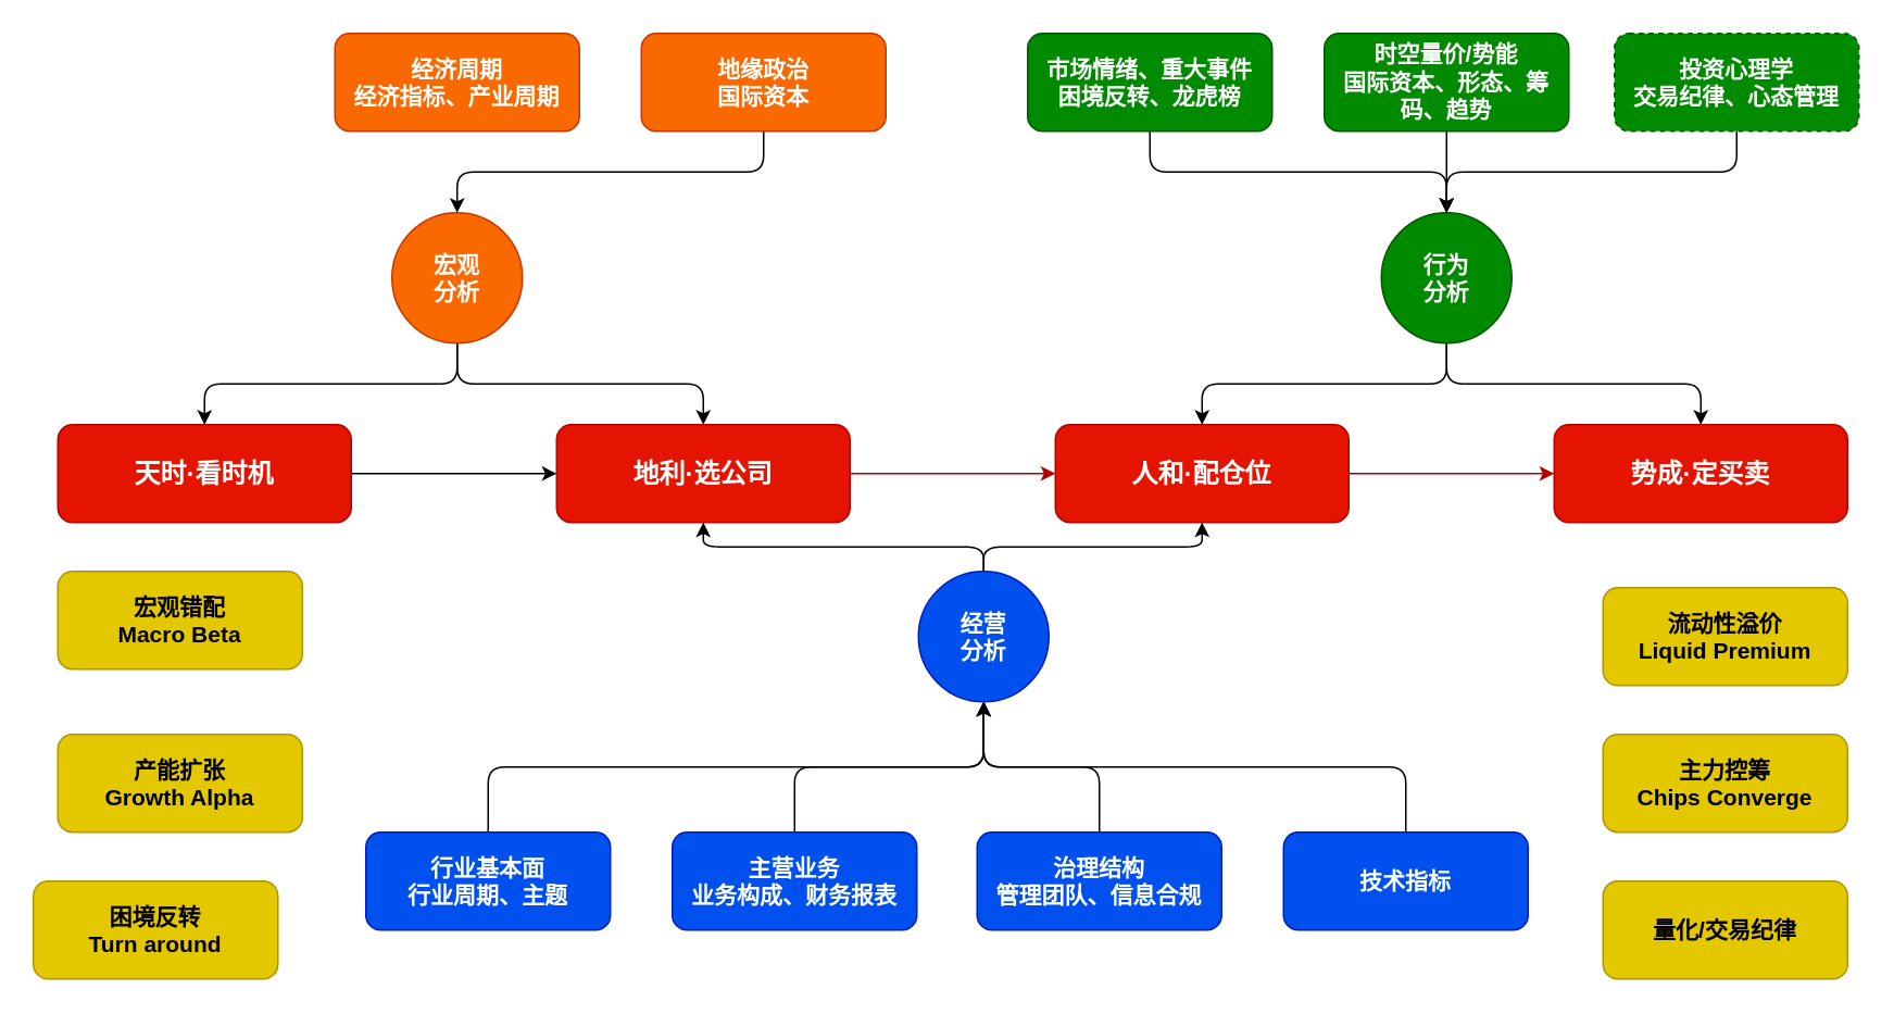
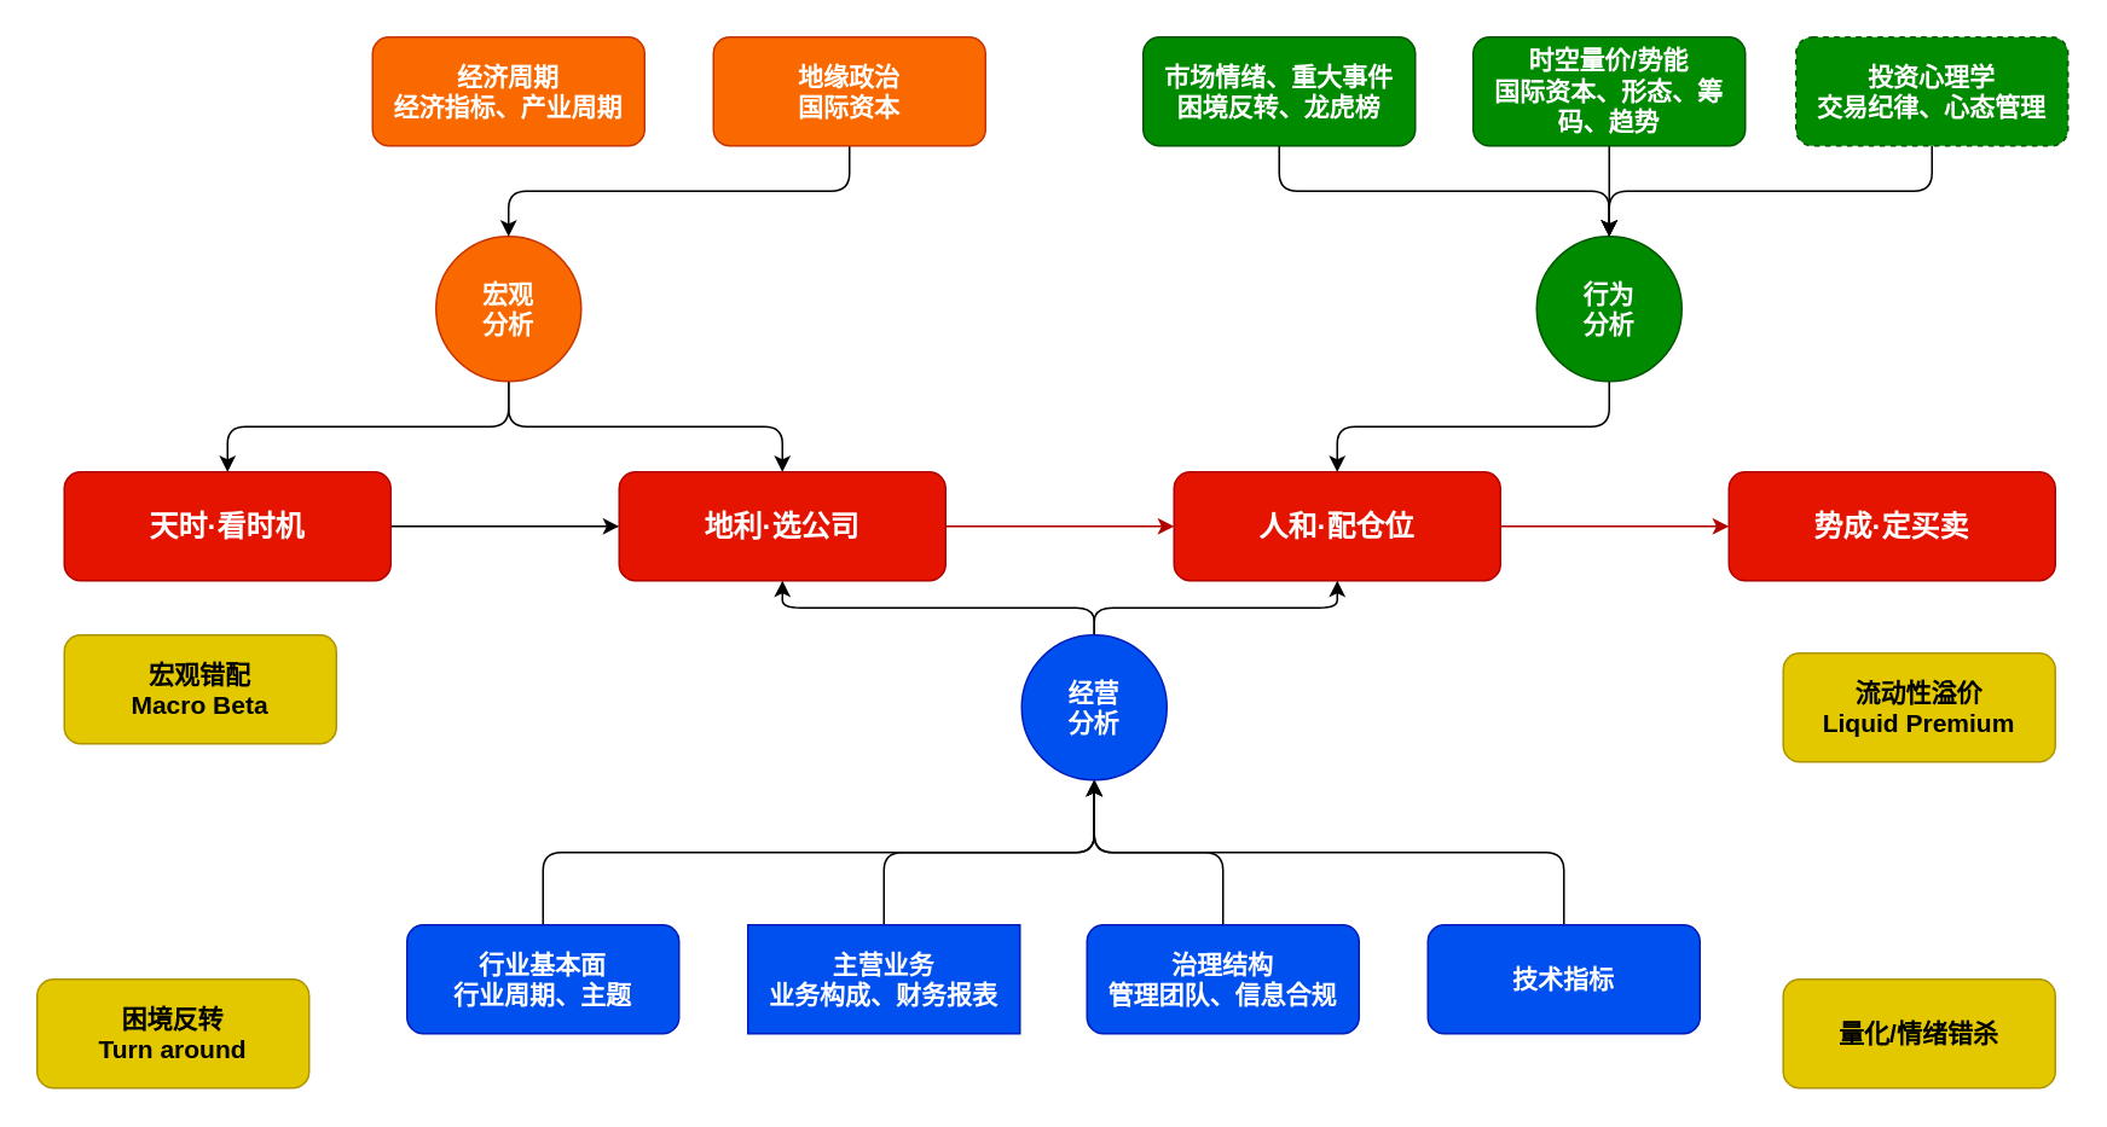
  <mxCell id="0" />
  <mxCell id="1" parent="0" />
  <mxCell id="2" style="edgeStyle=none;html=1;exitX=1;exitY=0.5;exitDx=0;exitDy=0;fontStyle=1" parent="1" source="3" target="5" edge="1"><mxGeometry relative="1" as="geometry" /></mxCell>
  <mxCell id="3" value="天时·看时机" style="rounded=1;whiteSpace=wrap;html=1;fillColor=#e51400;strokeColor=#B20000;fontColor=#ffffff;fontSize=16;fontStyle=1" parent="1" vertex="1"><mxGeometry x="35" y="260" width="180" height="60" as="geometry" /></mxCell>
  <mxCell id="4" style="edgeStyle=none;html=1;exitX=1;exitY=0.5;exitDx=0;exitDy=0;rounded=1;strokeColor=#B20000;align=center;verticalAlign=middle;fontFamily=Helvetica;fontSize=16;fontColor=#ffffff;fontStyle=1;fillColor=#e51400;" parent="1" source="5" target="7" edge="1"><mxGeometry relative="1" as="geometry" /></mxCell>
  <mxCell id="5" value="地利·选公司" style="rounded=1;whiteSpace=wrap;html=1;fillColor=#e51400;strokeColor=#B20000;fontColor=#ffffff;fontSize=16;fontStyle=1;align=center;verticalAlign=middle;fontFamily=Helvetica;" parent="1" vertex="1"><mxGeometry x="341" y="260" width="180" height="60" as="geometry" /></mxCell>
  <mxCell id="6" style="edgeStyle=none;html=1;exitX=1;exitY=0.5;exitDx=0;exitDy=0;rounded=1;strokeColor=#B20000;align=center;verticalAlign=middle;fontFamily=Helvetica;fontSize=16;fontColor=#ffffff;fontStyle=1;fillColor=#e51400;" parent="1" source="7" target="8" edge="1"><mxGeometry relative="1" as="geometry" /></mxCell>
  <mxCell id="7" value="人和·配仓位" style="rounded=1;whiteSpace=wrap;html=1;fillColor=#e51400;strokeColor=#B20000;fontColor=#ffffff;fontSize=16;fontStyle=1;align=center;verticalAlign=middle;fontFamily=Helvetica;" parent="1" vertex="1"><mxGeometry x="647" y="260" width="180" height="60" as="geometry" /></mxCell>
  <mxCell id="8" value="势成·定买卖" style="rounded=1;whiteSpace=wrap;html=1;fillColor=#e51400;strokeColor=#B20000;fontColor=#ffffff;fontSize=16;fontStyle=1;align=center;verticalAlign=middle;fontFamily=Helvetica;" parent="1" vertex="1"><mxGeometry x="953" y="260" width="180" height="60" as="geometry" /></mxCell>
  <mxCell id="9" style="edgeStyle=orthogonalEdgeStyle;html=1;exitX=0.5;exitY=0;exitDx=0;exitDy=0;entryX=0.5;entryY=1;entryDx=0;entryDy=0;fontStyle=1" parent="1" source="10" target="23" edge="1"><mxGeometry relative="1" as="geometry" /></mxCell>
  <mxCell id="10" value="&lt;span style=&quot;color: rgb(255, 255, 255);&quot;&gt;治理结构&lt;/span&gt;&lt;br&gt;&lt;span style=&quot;color: rgb(255, 255, 255);&quot;&gt;管理团队、信息合规&lt;/span&gt;" style="rounded=1;whiteSpace=wrap;html=1;fontSize=14;fillColor=#0050ef;fontColor=#ffffff;strokeColor=#001DBC;fontStyle=1" parent="1" vertex="1"><mxGeometry x="599" y="510" width="150" height="60" as="geometry" /></mxCell>
  <mxCell id="11" style="edgeStyle=orthogonalEdgeStyle;html=1;exitX=0.5;exitY=0;exitDx=0;exitDy=0;fontStyle=1" parent="1" source="12" target="23" edge="1"><mxGeometry relative="1" as="geometry" /></mxCell>
- <mxCell id="12" value="&lt;span style=&quot;color: rgb(255, 255, 255);&quot;&gt;主营业务&lt;/span&gt;&lt;br&gt;&lt;span style=&quot;color: rgb(255, 255, 255);&quot;&gt;业务构成、财务报表&lt;/span&gt;" style="rounded=1;whiteSpace=wrap;html=1;fontSize=14;fillColor=#0050ef;fontColor=#ffffff;strokeColor=#001DBC;fontStyle=1" parent="1" vertex="1"><mxGeometry x="412" y="510" width="150" height="60" as="geometry" /></mxCell>
+ <mxCell id="12" value="&lt;span style=&quot;color: rgb(255, 255, 255);&quot;&gt;主营业务&lt;/span&gt;&lt;br&gt;&lt;span style=&quot;color: rgb(255, 255, 255);&quot;&gt;业务构成、财务报表&lt;/span&gt;" style="whiteSpace=wrap;html=1;fontSize=14;fillColor=#0050ef;fontColor=#ffffff;strokeColor=#001DBC;fontStyle=1;rounded=0;" parent="1" vertex="1"><mxGeometry x="412" y="510" width="150" height="60" as="geometry" /></mxCell>
  <mxCell id="13" value="经济周期&lt;br&gt;经济指标、产业周期" style="rounded=1;whiteSpace=wrap;html=1;fontSize=14;fillColor=#fa6800;fontColor=#FFFFFF;strokeColor=#C73500;fontStyle=1" parent="1" vertex="1"><mxGeometry x="205" y="20" width="150" height="60" as="geometry" /></mxCell>
  <mxCell id="14" style="edgeStyle=orthogonalEdgeStyle;html=1;exitX=0.5;exitY=0;exitDx=0;exitDy=0;entryX=0.5;entryY=1;entryDx=0;entryDy=0;fontStyle=1" parent="1" source="15" target="23" edge="1"><mxGeometry relative="1" as="geometry" /></mxCell>
  <mxCell id="15" value="行业基本面&lt;br&gt;行业周期、主题" style="rounded=1;whiteSpace=wrap;html=1;fontSize=14;fillColor=#0050ef;fontColor=#ffffff;strokeColor=#001DBC;fontStyle=1" parent="1" vertex="1"><mxGeometry x="224" y="510" width="150" height="60" as="geometry" /></mxCell>
  <mxCell id="16" style="edgeStyle=orthogonalEdgeStyle;html=1;exitX=0.5;exitY=1;exitDx=0;exitDy=0;entryX=0.5;entryY=0;entryDx=0;entryDy=0;fontStyle=1" parent="1" source="17" target="26" edge="1"><mxGeometry relative="1" as="geometry" /></mxCell>
  <mxCell id="17" value="时空量价/势能&lt;br&gt;国际资本、形态、筹码、趋势" style="rounded=1;whiteSpace=wrap;html=1;fillColor=#008a00;fontColor=#ffffff;strokeColor=#005700;fontSize=14;fontStyle=1" parent="1" vertex="1"><mxGeometry x="812" y="20" width="150" height="60" as="geometry" /></mxCell>
  <mxCell id="18" style="edgeStyle=orthogonalEdgeStyle;html=1;exitX=0.5;exitY=1;exitDx=0;exitDy=0;entryX=0.5;entryY=0;entryDx=0;entryDy=0;fontStyle=1" parent="1" source="20" target="3" edge="1"><mxGeometry relative="1" as="geometry" /></mxCell>
  <mxCell id="19" style="edgeStyle=orthogonalEdgeStyle;html=1;exitX=0.5;exitY=1;exitDx=0;exitDy=0;entryX=0.5;entryY=0;entryDx=0;entryDy=0;fontStyle=1" parent="1" source="20" target="5" edge="1"><mxGeometry relative="1" as="geometry" /></mxCell>
  <mxCell id="20" value="宏观&lt;br&gt;分析" style="ellipse;whiteSpace=wrap;html=1;aspect=fixed;rounded=1;strokeColor=#C73500;align=center;verticalAlign=middle;fontFamily=Helvetica;fontSize=14;fontColor=#FFFFFF;fillColor=#fa6800;fontStyle=1" parent="1" vertex="1"><mxGeometry x="240" y="130" width="80" height="80" as="geometry" /></mxCell>
  <mxCell id="21" style="edgeStyle=orthogonalEdgeStyle;html=1;exitX=0.5;exitY=0;exitDx=0;exitDy=0;entryX=0.5;entryY=1;entryDx=0;entryDy=0;fontStyle=1" parent="1" source="23" target="5" edge="1"><mxGeometry relative="1" as="geometry" /></mxCell>
  <mxCell id="22" style="edgeStyle=orthogonalEdgeStyle;html=1;exitX=0.5;exitY=0;exitDx=0;exitDy=0;entryX=0.5;entryY=1;entryDx=0;entryDy=0;fontStyle=1" parent="1" source="23" target="7" edge="1"><mxGeometry relative="1" as="geometry" /></mxCell>
  <mxCell id="23" value="经营&lt;br&gt;分析" style="ellipse;whiteSpace=wrap;html=1;aspect=fixed;rounded=1;strokeColor=#001DBC;align=center;verticalAlign=middle;fontFamily=Helvetica;fontSize=14;fontColor=#ffffff;fillColor=#0050ef;fontStyle=1" parent="1" vertex="1"><mxGeometry x="563" y="350" width="80" height="80" as="geometry" /></mxCell>
  <mxCell id="24" style="edgeStyle=orthogonalEdgeStyle;html=1;exitX=0.5;exitY=1;exitDx=0;exitDy=0;entryX=0.5;entryY=0;entryDx=0;entryDy=0;fontStyle=1" parent="1" source="26" target="7" edge="1"><mxGeometry relative="1" as="geometry" /></mxCell>
- <mxCell id="25" style="edgeStyle=orthogonalEdgeStyle;html=1;exitX=0.5;exitY=1;exitDx=0;exitDy=0;entryX=0.5;entryY=0;entryDx=0;entryDy=0;fontStyle=1" parent="1" source="26" target="8" edge="1"><mxGeometry relative="1" as="geometry" /></mxCell>
  <mxCell id="26" value="行为&lt;br&gt;分析" style="ellipse;whiteSpace=wrap;html=1;aspect=fixed;rounded=1;strokeColor=#005700;align=center;verticalAlign=middle;fontFamily=Helvetica;fontSize=14;fontColor=#ffffff;fillColor=#008a00;fontStyle=1" parent="1" vertex="1"><mxGeometry x="847" y="130" width="80" height="80" as="geometry" /></mxCell>
  <mxCell id="27" style="edgeStyle=orthogonalEdgeStyle;html=1;exitX=0.5;exitY=1;exitDx=0;exitDy=0;entryX=0.5;entryY=0;entryDx=0;entryDy=0;fontStyle=1" parent="1" source="28" target="20" edge="1"><mxGeometry relative="1" as="geometry" /></mxCell>
  <mxCell id="28" value="地缘政治&lt;br&gt;国际资本" style="rounded=1;whiteSpace=wrap;html=1;fontSize=14;fillColor=#fa6800;fontColor=#FFFFFF;strokeColor=#C73500;fontStyle=1" parent="1" vertex="1"><mxGeometry x="393" y="20" width="150" height="60" as="geometry" /></mxCell>
  <mxCell id="29" style="edgeStyle=orthogonalEdgeStyle;html=1;exitX=0.5;exitY=1;exitDx=0;exitDy=0;entryX=0.5;entryY=0;entryDx=0;entryDy=0;fontStyle=1" parent="1" source="30" target="26" edge="1"><mxGeometry relative="1" as="geometry" /></mxCell>
  <mxCell id="30" value="投资心理学&lt;br&gt;交易纪律、心态管理" style="rounded=1;whiteSpace=wrap;html=1;fillColor=#008a00;fontColor=#ffffff;strokeColor=#005700;fontSize=14;fontStyle=1;dashed=1;" parent="1" vertex="1"><mxGeometry x="990" y="20" width="150" height="60" as="geometry" /></mxCell>
  <mxCell id="31" style="edgeStyle=orthogonalEdgeStyle;html=1;exitX=0.5;exitY=1;exitDx=0;exitDy=0;entryX=0.5;entryY=0;entryDx=0;entryDy=0;fontStyle=1" parent="1" source="32" target="26" edge="1"><mxGeometry relative="1" as="geometry" /></mxCell>
  <mxCell id="32" value="市场情绪、&lt;span style=&quot;color: rgb(255, 255, 255);&quot;&gt;重大事件&lt;/span&gt;&lt;br&gt;&lt;span style=&quot;color: rgb(255, 255, 255);&quot;&gt;困境反转、龙虎榜&lt;/span&gt;" style="rounded=1;whiteSpace=wrap;html=1;fillColor=#008a00;fontColor=#ffffff;strokeColor=#005700;fontSize=14;fontStyle=1" parent="1" vertex="1"><mxGeometry x="630" y="20" width="150" height="60" as="geometry" /></mxCell>
  <mxCell id="33" value="宏观错配&lt;br&gt;Macro Beta" style="rounded=1;whiteSpace=wrap;html=1;fontSize=14;fillColor=#e3c800;fontColor=#000000;strokeColor=#B09500;fontStyle=1" parent="1" vertex="1"><mxGeometry x="35" y="350" width="150" height="60" as="geometry" /></mxCell>
  <mxCell id="34" value="流动性溢价&lt;br&gt;Liquid Premium" style="rounded=1;whiteSpace=wrap;html=1;fontSize=14;fillColor=#e3c800;fontColor=#000000;strokeColor=#B09500;fontStyle=1" parent="1" vertex="1"><mxGeometry x="983" y="360" width="150" height="60" as="geometry" /></mxCell>
- <mxCell id="35" value="产能扩张&lt;br&gt;Growth Alpha" style="rounded=1;whiteSpace=wrap;html=1;fontSize=14;fillColor=#e3c800;fontColor=#000000;strokeColor=#B09500;fontStyle=1" parent="1" vertex="1"><mxGeometry x="35" y="450" width="150" height="60" as="geometry" /></mxCell>
  <mxCell id="36" value="困境反转&lt;br&gt;Turn around" style="rounded=1;whiteSpace=wrap;html=1;fontSize=14;fillColor=#e3c800;fontColor=#000000;strokeColor=#B09500;fontStyle=1" parent="1" vertex="1"><mxGeometry x="20" y="540" width="150" height="60" as="geometry" /></mxCell>
- <mxCell id="37" value="主力控筹&lt;div&gt;Chips Converge&lt;/div&gt;" style="rounded=1;whiteSpace=wrap;html=1;fontSize=14;fillColor=#e3c800;fontColor=#000000;strokeColor=#B09500;fontStyle=1" parent="1" vertex="1"><mxGeometry x="983" y="450" width="150" height="60" as="geometry" /></mxCell>
- <mxCell id="38" value="量化/交易纪律" style="rounded=1;whiteSpace=wrap;html=1;fontSize=14;fillColor=#e3c800;fontColor=#000000;strokeColor=#B09500;fontStyle=1" parent="1" vertex="1"><mxGeometry x="983" y="540" width="150" height="60" as="geometry" /></mxCell>
+ <mxCell id="38" value="量化/情绪错杀" style="rounded=1;whiteSpace=wrap;html=1;fontSize=14;fillColor=#e3c800;fontColor=#000000;strokeColor=#B09500;fontStyle=1" parent="1" vertex="1"><mxGeometry x="983" y="540" width="150" height="60" as="geometry" /></mxCell>
  <mxCell id="39" style="edgeStyle=orthogonalEdgeStyle;html=1;exitX=0.5;exitY=0;exitDx=0;exitDy=0;entryX=0.5;entryY=1;entryDx=0;entryDy=0;" parent="1" source="40" target="23" edge="1"><mxGeometry relative="1" as="geometry" /></mxCell>
  <mxCell id="40" value="技术指标" style="rounded=1;whiteSpace=wrap;html=1;fontSize=14;fillColor=#0050ef;fontColor=#ffffff;strokeColor=#001DBC;fontStyle=1" parent="1" vertex="1"><mxGeometry x="787" y="510" width="150" height="60" as="geometry" /></mxCell>
